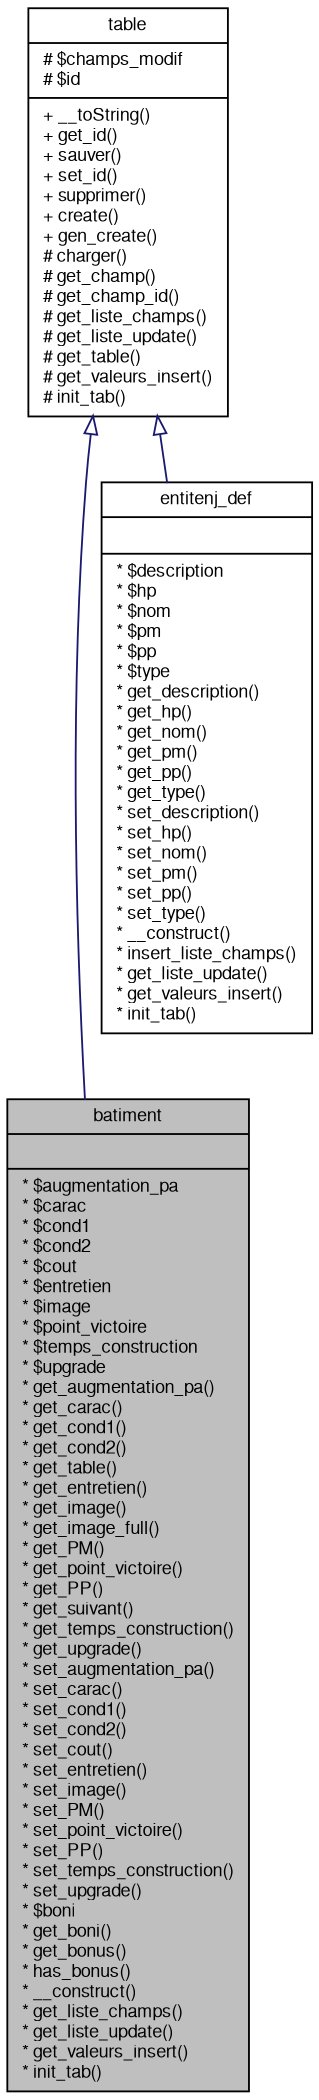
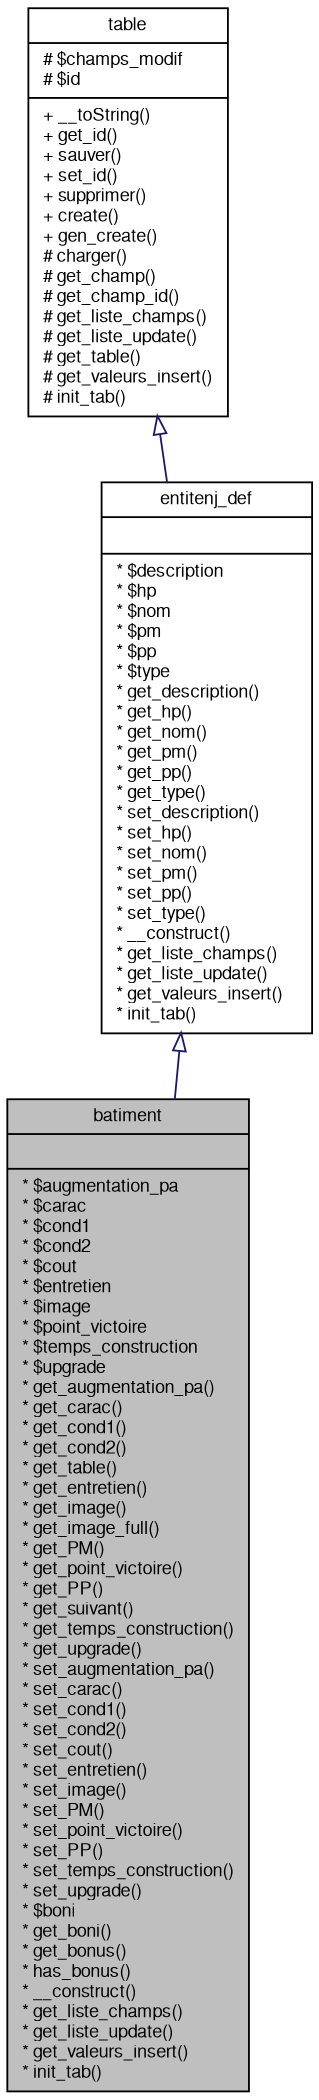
  digraph {
    node [color=black fontname=FreeSans fontsize=10 shape=record]
    edge [arrowtail=empty color=midnightblue dir=back fontname=FreeSans fontsize=10 labelfontname=FreeSans labelfontsize=10 style=solid]
    n1 [fillcolor=grey75 fontcolor=black height=0.2 label="{batiment\n||* $augmentation_pa\l* $carac\l* $cond1\l* $cond2\l* $cout\l* $entretien\l* $image\l* $point_victoire\l* $temps_construction\l* $upgrade\l* get_augmentation_pa()\l* get_carac()\l* get_cond1()\l* get_cond2()\l* get_table()\l* get_entretien()\l* get_image()\l* get_image_full()\l* get_PM()\l* get_point_victoire()\l* get_PP()\l* get_suivant()\l* get_temps_construction()\l* get_upgrade()\l* set_augmentation_pa()\l* set_carac()\l* set_cond1()\l* set_cond2()\l* set_cout()\l* set_entretien()\l* set_image()\l* set_PM()\l* set_point_victoire()\l* set_PP()\l* set_temps_construction()\l* set_upgrade()\l* $boni\l* get_boni()\l* get_bonus()\l* has_bonus()\l* __construct()\l* get_liste_champs()\l* get_liste_update()\l* get_valeurs_insert()\l* init_tab()\l}" style=filled width=0.4]
-   n2 [height=0.2 label="{entitenj_def\n||* $description\l* $hp\l* $nom\l* $pm\l* $pp\l* $type\l* get_description()\l* get_hp()\l* get_nom()\l* get_pm()\l* get_pp()\l* get_type()\l* set_description()\l* set_hp()\l* set_nom()\l* set_pm()\l* set_pp()\l* set_type()\l* __construct()\l* insert_liste_champs()\l* get_liste_update()\l* get_valeurs_insert()\l* init_tab()\l}" width=0.4]
+   n2 [height=0.2 label="{entitenj_def\n||* $description\l* $hp\l* $nom\l* $pm\l* $pp\l* $type\l* get_description()\l* get_hp()\l* get_nom()\l* get_pm()\l* get_pp()\l* get_type()\l* set_description()\l* set_hp()\l* set_nom()\l* set_pm()\l* set_pp()\l* set_type()\l* __construct()\l* get_liste_champs()\l* get_liste_update()\l* get_valeurs_insert()\l* init_tab()\l}" width=0.4]
    n3 [height=0.2 label="{table\n|# $champs_modif\l# $id\l|+ __toString()\l+ get_id()\l+ sauver()\l+ set_id()\l+ supprimer()\l+ create()\l+ gen_create()\l# charger()\l# get_champ()\l# get_champ_id()\l# get_liste_champs()\l# get_liste_update()\l# get_table()\l# get_valeurs_insert()\l# init_tab()\l}" width=0.4]
-   n3 -> n1
+   n2 -> n1
    n3 -> n2
  }
